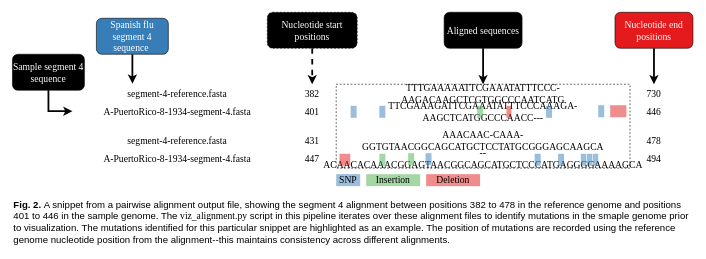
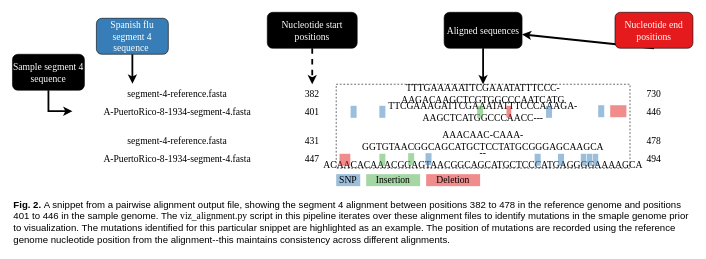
  <mxCell id="0" />
  <mxCell id="1" parent="0" />
  <mxCell id="2" value="A-PuertoRico-8-1934-segment-4.fasta" style="text;html=1;strokeColor=none;fillColor=none;align=center;verticalAlign=middle;whiteSpace=wrap;rounded=0;fontSize=16;fontFamily=Roboto Mono;fontSource=https%3A%2F%2Ffonts.googleapis.com%2Fcss%3Ffamily%3DRoboto%2BMono;" vertex="1" parent="1"><mxGeometry x="120" y="170" width="350" height="30" as="geometry" /></mxCell>
  <mxCell id="3" value="382" style="text;html=1;strokeColor=none;fillColor=none;align=center;verticalAlign=middle;whiteSpace=wrap;rounded=0;fontSize=16;fontFamily=Roboto Mono;fontSource=https%3A%2F%2Ffonts.googleapis.com%2Fcss%3Ffamily%3DRoboto%2BMono;" vertex="1" parent="1"><mxGeometry x="500" y="140" width="40" height="30" as="geometry" /></mxCell>
  <mxCell id="4" value="segment-4-reference.fasta" style="text;html=1;strokeColor=none;fillColor=none;align=center;verticalAlign=middle;whiteSpace=wrap;rounded=0;fontSize=16;fontFamily=Roboto Mono;fontSource=https%3A%2F%2Ffonts.googleapis.com%2Fcss%3Ffamily%3DRoboto%2BMono;" vertex="1" parent="1"><mxGeometry x="120" y="140" width="350" height="30" as="geometry" /></mxCell>
  <mxCell id="5" value="401" style="text;html=1;strokeColor=none;fillColor=none;align=center;verticalAlign=middle;whiteSpace=wrap;rounded=0;fontSize=16;fontFamily=Roboto Mono;fontSource=https%3A%2F%2Ffonts.googleapis.com%2Fcss%3Ffamily%3DRoboto%2BMono;" vertex="1" parent="1"><mxGeometry x="500" y="170" width="40" height="30" as="geometry" /></mxCell>
  <mxCell id="6" value="TTTGAAAAATTCGAAATATTTCCC-AAGACAAGCTCGTGGCCCAATCATG" style="text;html=1;strokeColor=none;fillColor=none;align=center;verticalAlign=middle;whiteSpace=wrap;rounded=0;fontSize=16;fontFamily=Roboto Mono;fontSource=https%3A%2F%2Ffonts.googleapis.com%2Fcss%3Ffamily%3DRoboto%2BMono;" vertex="1" parent="1"><mxGeometry x="560" y="140" width="490" height="30" as="geometry" /></mxCell>
  <mxCell id="7" value="TTCGAAAGATTCGAAATATTTCCCAAAGA-AAGCTCATGGCCCAACC---" style="text;html=1;strokeColor=none;fillColor=none;align=center;verticalAlign=middle;whiteSpace=wrap;rounded=0;fontSize=16;fontFamily=Roboto Mono;fontSource=https%3A%2F%2Ffonts.googleapis.com%2Fcss%3Ffamily%3DRoboto%2BMono;" vertex="1" parent="1"><mxGeometry x="560" y="170" width="490" height="30" as="geometry" /></mxCell>
  <mxCell id="8" value="A-PuertoRico-8-1934-segment-4.fasta" style="text;html=1;strokeColor=none;fillColor=none;align=center;verticalAlign=middle;whiteSpace=wrap;rounded=0;fontSize=16;fontFamily=Roboto Mono;fontSource=https%3A%2F%2Ffonts.googleapis.com%2Fcss%3Ffamily%3DRoboto%2BMono;" vertex="1" parent="1"><mxGeometry x="120" y="250" width="350" height="30" as="geometry" /></mxCell>
  <mxCell id="9" value="431" style="text;html=1;strokeColor=none;fillColor=none;align=center;verticalAlign=middle;whiteSpace=wrap;rounded=0;fontSize=16;fontFamily=Roboto Mono;fontSource=https%3A%2F%2Ffonts.googleapis.com%2Fcss%3Ffamily%3DRoboto%2BMono;" vertex="1" parent="1"><mxGeometry x="500" y="220" width="40" height="30" as="geometry" /></mxCell>
  <mxCell id="10" value="segment-4-reference.fasta" style="text;html=1;strokeColor=none;fillColor=none;align=center;verticalAlign=middle;whiteSpace=wrap;rounded=0;fontSize=16;fontFamily=Roboto Mono;fontSource=https%3A%2F%2Ffonts.googleapis.com%2Fcss%3Ffamily%3DRoboto%2BMono;" vertex="1" parent="1"><mxGeometry x="120" y="220" width="350" height="30" as="geometry" /></mxCell>
  <mxCell id="11" value="447" style="text;html=1;strokeColor=none;fillColor=none;align=center;verticalAlign=middle;whiteSpace=wrap;rounded=0;fontSize=16;fontFamily=Roboto Mono;fontSource=https%3A%2F%2Ffonts.googleapis.com%2Fcss%3Ffamily%3DRoboto%2BMono;" vertex="1" parent="1"><mxGeometry x="500" y="250" width="40" height="30" as="geometry" /></mxCell>
  <mxCell id="12" value="AAACAAC-CAAA-GGTGTAACGGCAGCATGCTCCTATGCGGGAGCAAGCA" style="text;html=1;strokeColor=none;fillColor=none;align=center;verticalAlign=middle;whiteSpace=wrap;rounded=0;fontSize=16;fontFamily=Roboto Mono;fontSource=https%3A%2F%2Ffonts.googleapis.com%2Fcss%3Ffamily%3DRoboto%2BMono;" vertex="1" parent="1"><mxGeometry x="560" y="220" width="490" height="30" as="geometry" /></mxCell>
  <mxCell id="13" value="--ACAACACAAACGGAGTAACGGCAGCATGCTCCCATGAGGGGAAAAGCA" style="text;html=1;strokeColor=none;fillColor=none;align=center;verticalAlign=middle;whiteSpace=wrap;rounded=0;fontSize=16;fontFamily=Roboto Mono;fontSource=https%3A%2F%2Ffonts.googleapis.com%2Fcss%3Ffamily%3DRoboto%2BMono;" vertex="1" parent="1"><mxGeometry x="560" y="250" width="490" height="30" as="geometry" /></mxCell>
  <mxCell id="14" value="730" style="text;html=1;strokeColor=none;fillColor=none;align=center;verticalAlign=middle;whiteSpace=wrap;rounded=0;fontSize=16;fontFamily=Roboto Mono;fontSource=https%3A%2F%2Ffonts.googleapis.com%2Fcss%3Ffamily%3DRoboto%2BMono;" vertex="1" parent="1"><mxGeometry x="1070" y="140" width="40" height="30" as="geometry" /></mxCell>
  <mxCell id="15" value="446" style="text;html=1;strokeColor=none;fillColor=none;align=center;verticalAlign=middle;whiteSpace=wrap;rounded=0;fontSize=16;fontFamily=Roboto Mono;fontSource=https%3A%2F%2Ffonts.googleapis.com%2Fcss%3Ffamily%3DRoboto%2BMono;" vertex="1" parent="1"><mxGeometry x="1070" y="170" width="40" height="30" as="geometry" /></mxCell>
  <mxCell id="16" value="478" style="text;html=1;strokeColor=none;fillColor=none;align=center;verticalAlign=middle;whiteSpace=wrap;rounded=0;fontSize=16;fontFamily=Roboto Mono;fontSource=https%3A%2F%2Ffonts.googleapis.com%2Fcss%3Ffamily%3DRoboto%2BMono;" vertex="1" parent="1"><mxGeometry x="1070" y="220" width="40" height="30" as="geometry" /></mxCell>
  <mxCell id="17" value="494" style="text;html=1;strokeColor=none;fillColor=none;align=center;verticalAlign=middle;whiteSpace=wrap;rounded=0;fontSize=16;fontFamily=Roboto Mono;fontSource=https%3A%2F%2Ffonts.googleapis.com%2Fcss%3Ffamily%3DRoboto%2BMono;" vertex="1" parent="1"><mxGeometry x="1070" y="250" width="40" height="30" as="geometry" /></mxCell>
  <mxCell id="18" style="edgeStyle=orthogonalEdgeStyle;rounded=0;orthogonalLoop=1;jettySize=auto;html=1;exitX=0.5;exitY=1;exitDx=0;exitDy=0;entryX=0.5;entryY=0;entryDx=0;entryDy=0;fontFamily=Roboto Mono;fontSource=https%3A%2F%2Ffonts.googleapis.com%2Fcss%3Ffamily%3DRoboto%2BMono;fontSize=16;fontColor=#FFFFFF;strokeWidth=3;dashed=1;" edge="1" parent="1" source="19" target="3"><mxGeometry relative="1" as="geometry" /></mxCell>
- <mxCell id="19" value="Nucleotide start positions" style="rounded=1;whiteSpace=wrap;html=1;fontFamily=Roboto Mono;fontSource=https%3A%2F%2Ffonts.googleapis.com%2Fcss%3Ffamily%3DRoboto%2BMono;fontSize=16;fontColor=#FFFFFF;fillColor=#000000;dashed=1;" vertex="1" parent="1"><mxGeometry x="445" y="20" width="150" height="60" as="geometry" /></mxCell>
- <mxCell id="20" style="edgeStyle=none;rounded=0;orthogonalLoop=1;jettySize=auto;html=1;exitX=0.5;exitY=1;exitDx=0;exitDy=0;fontFamily=Roboto Mono;fontSource=https%3A%2F%2Ffonts.googleapis.com%2Fcss%3Ffamily%3DRoboto%2BMono;fontSize=16;fontColor=#FFFFFF;strokeWidth=3;" edge="1" parent="1" source="21" target="14"><mxGeometry relative="1" as="geometry" /></mxCell>
+ <mxCell id="19" value="Nucleotide start positions" style="rounded=1;whiteSpace=wrap;html=1;fontFamily=Roboto Mono;fontSource=https%3A%2F%2Ffonts.googleapis.com%2Fcss%3Ffamily%3DRoboto%2BMono;fontSize=16;fontColor=#FFFFFF;fillColor=#000000;" vertex="1" parent="1"><mxGeometry x="445" y="20" width="150" height="60" as="geometry" /></mxCell>
+ <mxCell id="20" style="edgeStyle=none;rounded=0;orthogonalLoop=1;jettySize=auto;html=1;exitX=0.5;exitY=1;exitDx=0;exitDy=0;fontFamily=Roboto Mono;fontSource=https%3A%2F%2Ffonts.googleapis.com%2Fcss%3Ffamily%3DRoboto%2BMono;fontSize=16;fontColor=#FFFFFF;strokeWidth=3;" edge="1" parent="1" source="21" target="23"><mxGeometry relative="1" as="geometry" /></mxCell>
  <mxCell id="21" value="Nucleotide end positions" style="rounded=1;whiteSpace=wrap;html=1;fontFamily=Roboto Mono;fontSource=https%3A%2F%2Ffonts.googleapis.com%2Fcss%3Ffamily%3DRoboto%2BMono;fontSize=16;fontColor=#FFFFFF;fillColor=#e41a1c;" vertex="1" parent="1"><mxGeometry x="1025" y="20" width="130" height="60" as="geometry" /></mxCell>
  <mxCell id="22" style="edgeStyle=orthogonalEdgeStyle;rounded=0;orthogonalLoop=1;jettySize=auto;html=1;exitX=0.5;exitY=1;exitDx=0;exitDy=0;fontFamily=Roboto Mono;fontSource=https%3A%2F%2Ffonts.googleapis.com%2Fcss%3Ffamily%3DRoboto%2BMono;fontSize=16;fontColor=#FFFFFF;strokeWidth=3;entryX=0.5;entryY=0;entryDx=0;entryDy=0;" edge="1" parent="1" source="23" target="28"><mxGeometry relative="1" as="geometry"><mxPoint x="805" y="120" as="targetPoint" /></mxGeometry></mxCell>
  <mxCell id="23" value="Aligned sequences" style="rounded=1;whiteSpace=wrap;html=1;fontFamily=Roboto Mono;fontSource=https%3A%2F%2Ffonts.googleapis.com%2Fcss%3Ffamily%3DRoboto%2BMono;fontSize=16;fontColor=#FFFFFF;fillColor=#000000;" vertex="1" parent="1"><mxGeometry x="740" y="20" width="130" height="60" as="geometry" /></mxCell>
  <mxCell id="24" style="edgeStyle=orthogonalEdgeStyle;rounded=0;orthogonalLoop=1;jettySize=auto;html=1;exitX=0.5;exitY=1;exitDx=0;exitDy=0;entryX=0.286;entryY=-0.033;entryDx=0;entryDy=0;entryPerimeter=0;fontFamily=Roboto Mono;fontSource=https%3A%2F%2Ffonts.googleapis.com%2Fcss%3Ffamily%3DRoboto%2BMono;fontSize=16;fontColor=#FFFFFF;strokeWidth=3;" edge="1" parent="1" source="25" target="4"><mxGeometry relative="1" as="geometry" /></mxCell>
  <mxCell id="25" value="Spanish flu segment 4 sequence&amp;nbsp;" style="rounded=1;whiteSpace=wrap;html=1;fontFamily=Roboto Mono;fontSource=https%3A%2F%2Ffonts.googleapis.com%2Fcss%3Ffamily%3DRoboto%2BMono;fontSize=16;fontColor=#FFFFFF;fillColor=#377eb8;" vertex="1" parent="1"><mxGeometry x="160" y="30" width="120" height="60" as="geometry" /></mxCell>
  <mxCell id="26" style="edgeStyle=orthogonalEdgeStyle;rounded=0;orthogonalLoop=1;jettySize=auto;html=1;exitX=0.5;exitY=1;exitDx=0;exitDy=0;entryX=0;entryY=0.5;entryDx=0;entryDy=0;fontFamily=Roboto Mono;fontSource=https%3A%2F%2Ffonts.googleapis.com%2Fcss%3Ffamily%3DRoboto%2BMono;fontSize=16;fontColor=#FFFFFF;strokeWidth=3;" edge="1" parent="1" source="27" target="2"><mxGeometry relative="1" as="geometry" /></mxCell>
  <mxCell id="27" value="Sample segment 4 sequence" style="rounded=1;whiteSpace=wrap;html=1;fontFamily=Roboto Mono;fontSource=https%3A%2F%2Ffonts.googleapis.com%2Fcss%3Ffamily%3DRoboto%2BMono;fontSize=16;labelBackgroundColor=none;fillColor=#000000;fontColor=#FFFFFF;" vertex="1" parent="1"><mxGeometry x="20" y="90" width="120" height="60" as="geometry" /></mxCell>
  <mxCell id="28" value="" style="rounded=0;whiteSpace=wrap;html=1;labelBackgroundColor=none;labelBorderColor=default;fontFamily=Roboto Mono;fontSource=https%3A%2F%2Ffonts.googleapis.com%2Fcss%3Ffamily%3DRoboto%2BMono;fontSize=16;fontColor=#FFFFFF;fillColor=none;dashed=1;" vertex="1" parent="1"><mxGeometry x="560" y="140" width="490" height="140" as="geometry" /></mxCell>
  <mxCell id="29" value="" style="rounded=0;whiteSpace=wrap;html=1;labelBackgroundColor=none;labelBorderColor=default;fontFamily=Roboto Mono;fontSource=https%3A%2F%2Ffonts.googleapis.com%2Fcss%3Ffamily%3DRoboto%2BMono;fontSize=16;fontColor=#FFFFFF;fillColor=#e41a1c;strokeColor=none;opacity=50;" vertex="1" parent="1"><mxGeometry x="844" y="176" width="8" height="20" as="geometry" /></mxCell>
  <mxCell id="30" value="" style="rounded=0;whiteSpace=wrap;html=1;labelBackgroundColor=none;labelBorderColor=default;fontFamily=Roboto Mono;fontSource=https%3A%2F%2Ffonts.googleapis.com%2Fcss%3Ffamily%3DRoboto%2BMono;fontSize=16;fontColor=#FFFFFF;fillColor=#e41a1c;strokeColor=none;opacity=50;" vertex="1" parent="1"><mxGeometry x="1017" y="175" width="27" height="20" as="geometry" /></mxCell>
  <mxCell id="31" value="" style="rounded=0;whiteSpace=wrap;html=1;labelBackgroundColor=none;labelBorderColor=default;fontFamily=Roboto Mono;fontSource=https%3A%2F%2Ffonts.googleapis.com%2Fcss%3Ffamily%3DRoboto%2BMono;fontSize=16;fontColor=#FFFFFF;fillColor=#4daf4a;strokeColor=none;opacity=50;" vertex="1" parent="1"><mxGeometry x="795" y="176" width="10" height="20" as="geometry" /></mxCell>
  <mxCell id="32" value="" style="rounded=0;whiteSpace=wrap;html=1;labelBackgroundColor=none;labelBorderColor=default;fontFamily=Roboto Mono;fontSource=https%3A%2F%2Ffonts.googleapis.com%2Fcss%3Ffamily%3DRoboto%2BMono;fontSize=16;fontColor=#FFFFFF;fillColor=#377eb8;strokeColor=none;opacity=50;" vertex="1" parent="1"><mxGeometry x="584" y="176" width="10" height="20" as="geometry" /></mxCell>
  <mxCell id="33" value="" style="rounded=0;whiteSpace=wrap;html=1;labelBackgroundColor=none;labelBorderColor=default;fontFamily=Roboto Mono;fontSource=https%3A%2F%2Ffonts.googleapis.com%2Fcss%3Ffamily%3DRoboto%2BMono;fontSize=16;fontColor=#FFFFFF;fillColor=#377eb8;strokeColor=none;opacity=50;" vertex="1" parent="1"><mxGeometry x="632" y="176" width="10" height="20" as="geometry" /></mxCell>
  <mxCell id="34" value="" style="rounded=0;whiteSpace=wrap;html=1;labelBackgroundColor=none;labelBorderColor=default;fontFamily=Roboto Mono;fontSource=https%3A%2F%2Ffonts.googleapis.com%2Fcss%3Ffamily%3DRoboto%2BMono;fontSize=16;fontColor=#FFFFFF;fillColor=#377eb8;strokeColor=none;opacity=50;" vertex="1" parent="1"><mxGeometry x="910" y="176" width="10" height="20" as="geometry" /></mxCell>
  <mxCell id="35" value="" style="rounded=0;whiteSpace=wrap;html=1;labelBackgroundColor=none;labelBorderColor=default;fontFamily=Roboto Mono;fontSource=https%3A%2F%2Ffonts.googleapis.com%2Fcss%3Ffamily%3DRoboto%2BMono;fontSize=16;fontColor=#FFFFFF;fillColor=#377eb8;strokeColor=none;opacity=50;" vertex="1" parent="1"><mxGeometry x="997" y="175" width="10" height="20" as="geometry" /></mxCell>
  <mxCell id="36" value="&lt;font color=&quot;#000000&quot;&gt;SNP&lt;/font&gt;" style="rounded=0;whiteSpace=wrap;html=1;labelBackgroundColor=none;labelBorderColor=none;fontFamily=Roboto Mono;fontSource=https%3A%2F%2Ffonts.googleapis.com%2Fcss%3Ffamily%3DRoboto%2BMono;fontSize=16;fontColor=#FFFFFF;fillColor=#377eb8;strokeColor=none;opacity=50;" vertex="1" parent="1"><mxGeometry x="560" y="290" width="40" height="20" as="geometry" /></mxCell>
  <mxCell id="37" value="&lt;font color=&quot;#000000&quot;&gt;Insertion&lt;/font&gt;" style="rounded=0;whiteSpace=wrap;html=1;labelBackgroundColor=none;labelBorderColor=none;fontFamily=Roboto Mono;fontSource=https%3A%2F%2Ffonts.googleapis.com%2Fcss%3Ffamily%3DRoboto%2BMono;fontSize=16;fontColor=#FFFFFF;fillColor=#4DAF4A;strokeColor=none;opacity=50;" vertex="1" parent="1"><mxGeometry x="610" y="290" width="90" height="20" as="geometry" /></mxCell>
  <mxCell id="38" value="&lt;font color=&quot;#000000&quot;&gt;Deletion&lt;/font&gt;" style="rounded=0;whiteSpace=wrap;html=1;labelBackgroundColor=none;labelBorderColor=none;fontFamily=Roboto Mono;fontSource=https%3A%2F%2Ffonts.googleapis.com%2Fcss%3Ffamily%3DRoboto%2BMono;fontSize=16;fontColor=#FFFFFF;fillColor=#E41A1C;strokeColor=none;opacity=50;" vertex="1" parent="1"><mxGeometry x="710" y="290" width="90" height="20" as="geometry" /></mxCell>
  <mxCell id="39" value="&lt;b&gt;Fig. 2.&lt;/b&gt;&amp;nbsp;A snippet from a pairwise alignment output file, showing the segment 4 alignment between positions 382 to 478 in the reference genome and positions 401 to 446 in the sample genome. The &lt;font face=&quot;Roboto Mono&quot; data-font-src=&quot;https://fonts.googleapis.com/css?family=Roboto+Mono&quot;&gt;viz_alignment.py&lt;/font&gt; script in this pipeline iterates over these alignment files to identify mutations in the smaple genome prior to visualization. The mutations identified for this particular snippet are highlighted as an example. The position of mutations are recorded using the reference genome nucleotide position from the alignment--this maintains consistency across different alignments." style="rounded=0;whiteSpace=wrap;html=1;labelBackgroundColor=none;labelBorderColor=none;fontFamily=Helvetica;fontSize=16;fontColor=#000000;fillColor=none;opacity=50;align=left;strokeColor=none;" vertex="1" parent="1"><mxGeometry x="20" y="330" width="1130" height="80" as="geometry" /></mxCell>
  <mxCell id="40" value="" style="rounded=0;whiteSpace=wrap;html=1;labelBackgroundColor=none;labelBorderColor=default;fontFamily=Roboto Mono;fontSource=https%3A%2F%2Ffonts.googleapis.com%2Fcss%3Ffamily%3DRoboto%2BMono;fontSize=16;fontColor=#FFFFFF;fillColor=#e41a1c;strokeColor=none;opacity=50;" vertex="1" parent="1"><mxGeometry x="565.5" y="256" width="18" height="20" as="geometry" /></mxCell>
  <mxCell id="41" value="" style="rounded=0;whiteSpace=wrap;html=1;labelBackgroundColor=none;labelBorderColor=default;fontFamily=Roboto Mono;fontSource=https%3A%2F%2Ffonts.googleapis.com%2Fcss%3Ffamily%3DRoboto%2BMono;fontSize=16;fontColor=#FFFFFF;fillColor=#4daf4a;strokeColor=none;opacity=50;" vertex="1" parent="1"><mxGeometry x="632" y="256" width="10" height="20" as="geometry" /></mxCell>
  <mxCell id="42" value="" style="rounded=0;whiteSpace=wrap;html=1;labelBackgroundColor=none;labelBorderColor=default;fontFamily=Roboto Mono;fontSource=https%3A%2F%2Ffonts.googleapis.com%2Fcss%3Ffamily%3DRoboto%2BMono;fontSize=16;fontColor=#FFFFFF;fillColor=#4daf4a;strokeColor=none;opacity=50;" vertex="1" parent="1"><mxGeometry x="680" y="255" width="10" height="20" as="geometry" /></mxCell>
  <mxCell id="43" value="" style="rounded=0;whiteSpace=wrap;html=1;labelBackgroundColor=none;labelBorderColor=default;fontFamily=Roboto Mono;fontSource=https%3A%2F%2Ffonts.googleapis.com%2Fcss%3Ffamily%3DRoboto%2BMono;fontSize=16;fontColor=#FFFFFF;fillColor=#377eb8;strokeColor=none;opacity=50;" vertex="1" parent="1"><mxGeometry x="709" y="255" width="10" height="20" as="geometry" /></mxCell>
  <mxCell id="44" value="" style="rounded=0;whiteSpace=wrap;html=1;labelBackgroundColor=none;labelBorderColor=default;fontFamily=Roboto Mono;fontSource=https%3A%2F%2Ffonts.googleapis.com%2Fcss%3Ffamily%3DRoboto%2BMono;fontSize=16;fontColor=#FFFFFF;fillColor=#377eb8;strokeColor=none;opacity=50;" vertex="1" parent="1"><mxGeometry x="891" y="256" width="10" height="20" as="geometry" /></mxCell>
  <mxCell id="45" value="" style="rounded=0;whiteSpace=wrap;html=1;labelBackgroundColor=none;labelBorderColor=default;fontFamily=Roboto Mono;fontSource=https%3A%2F%2Ffonts.googleapis.com%2Fcss%3Ffamily%3DRoboto%2BMono;fontSize=16;fontColor=#FFFFFF;fillColor=#377eb8;strokeColor=none;opacity=50;" vertex="1" parent="1"><mxGeometry x="930" y="256" width="10" height="20" as="geometry" /></mxCell>
  <mxCell id="46" value="" style="rounded=0;whiteSpace=wrap;html=1;labelBackgroundColor=none;labelBorderColor=default;fontFamily=Roboto Mono;fontSource=https%3A%2F%2Ffonts.googleapis.com%2Fcss%3Ffamily%3DRoboto%2BMono;fontSize=16;fontColor=#FFFFFF;fillColor=#377eb8;strokeColor=none;opacity=50;" vertex="1" parent="1"><mxGeometry x="968" y="256" width="9" height="20" as="geometry" /></mxCell>
  <mxCell id="47" value="" style="rounded=0;whiteSpace=wrap;html=1;labelBackgroundColor=none;labelBorderColor=default;fontFamily=Roboto Mono;fontSource=https%3A%2F%2Ffonts.googleapis.com%2Fcss%3Ffamily%3DRoboto%2BMono;fontSize=16;fontColor=#FFFFFF;fillColor=#377eb8;strokeColor=none;opacity=50;" vertex="1" parent="1"><mxGeometry x="978" y="256" width="9" height="20" as="geometry" /></mxCell>
  <mxCell id="48" value="" style="rounded=0;whiteSpace=wrap;html=1;labelBackgroundColor=none;labelBorderColor=default;fontFamily=Roboto Mono;fontSource=https%3A%2F%2Ffonts.googleapis.com%2Fcss%3Ffamily%3DRoboto%2BMono;fontSize=16;fontColor=#FFFFFF;fillColor=#377eb8;strokeColor=none;opacity=50;" vertex="1" parent="1"><mxGeometry x="988" y="256" width="9" height="20" as="geometry" /></mxCell>
